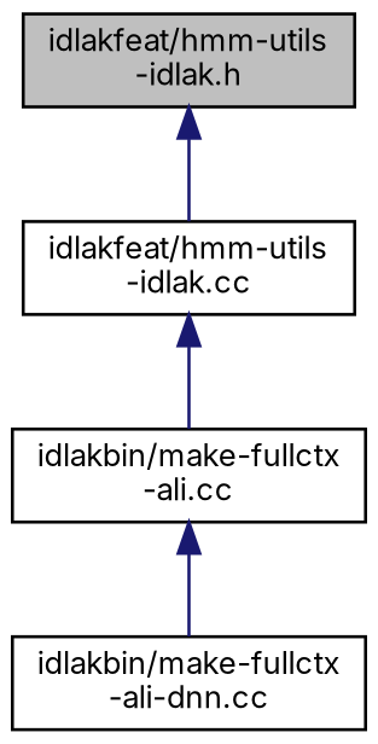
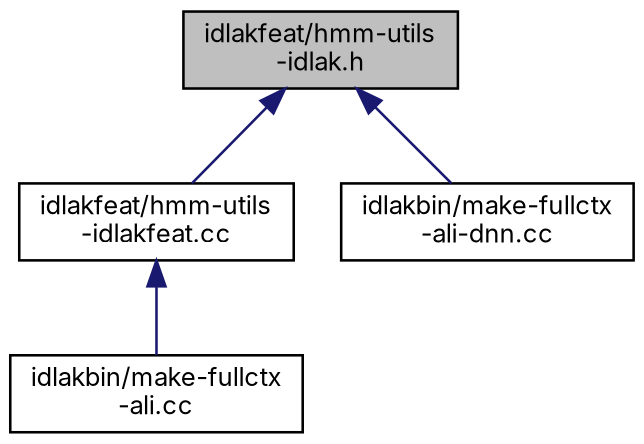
  digraph {
    fontname=Inter
    node [color=black fillcolor=white fontname=Inter fontsize=10 shape=record style=filled]
    edge [color=midnightblue dir=back fontname=Inter fontsize=10 labelfontname=Helvetica labelfontsize=10 style=solid]
    n1 [fillcolor=grey75 fontcolor=black height=0.2 label="idlakfeat/hmm-utils\l-idlak.h" width=0.4]
-   n2 [height=0.2 label="idlakfeat/hmm-utils\l-idlak.cc" width=0.4]
+   n2 [height=0.2 label="idlakfeat/hmm-utils\l-idlakfeat.cc" width=0.4]
    n3 [height=0.2 label="idlakbin/make-fullctx\l-ali-dnn.cc" width=0.4]
    n4 [height=0.2 label="idlakbin/make-fullctx\l-ali.cc" width=0.4]
    n1 -> n2
-   n4 -> n3
+   n1 -> n3
    n2 -> n4
  }
